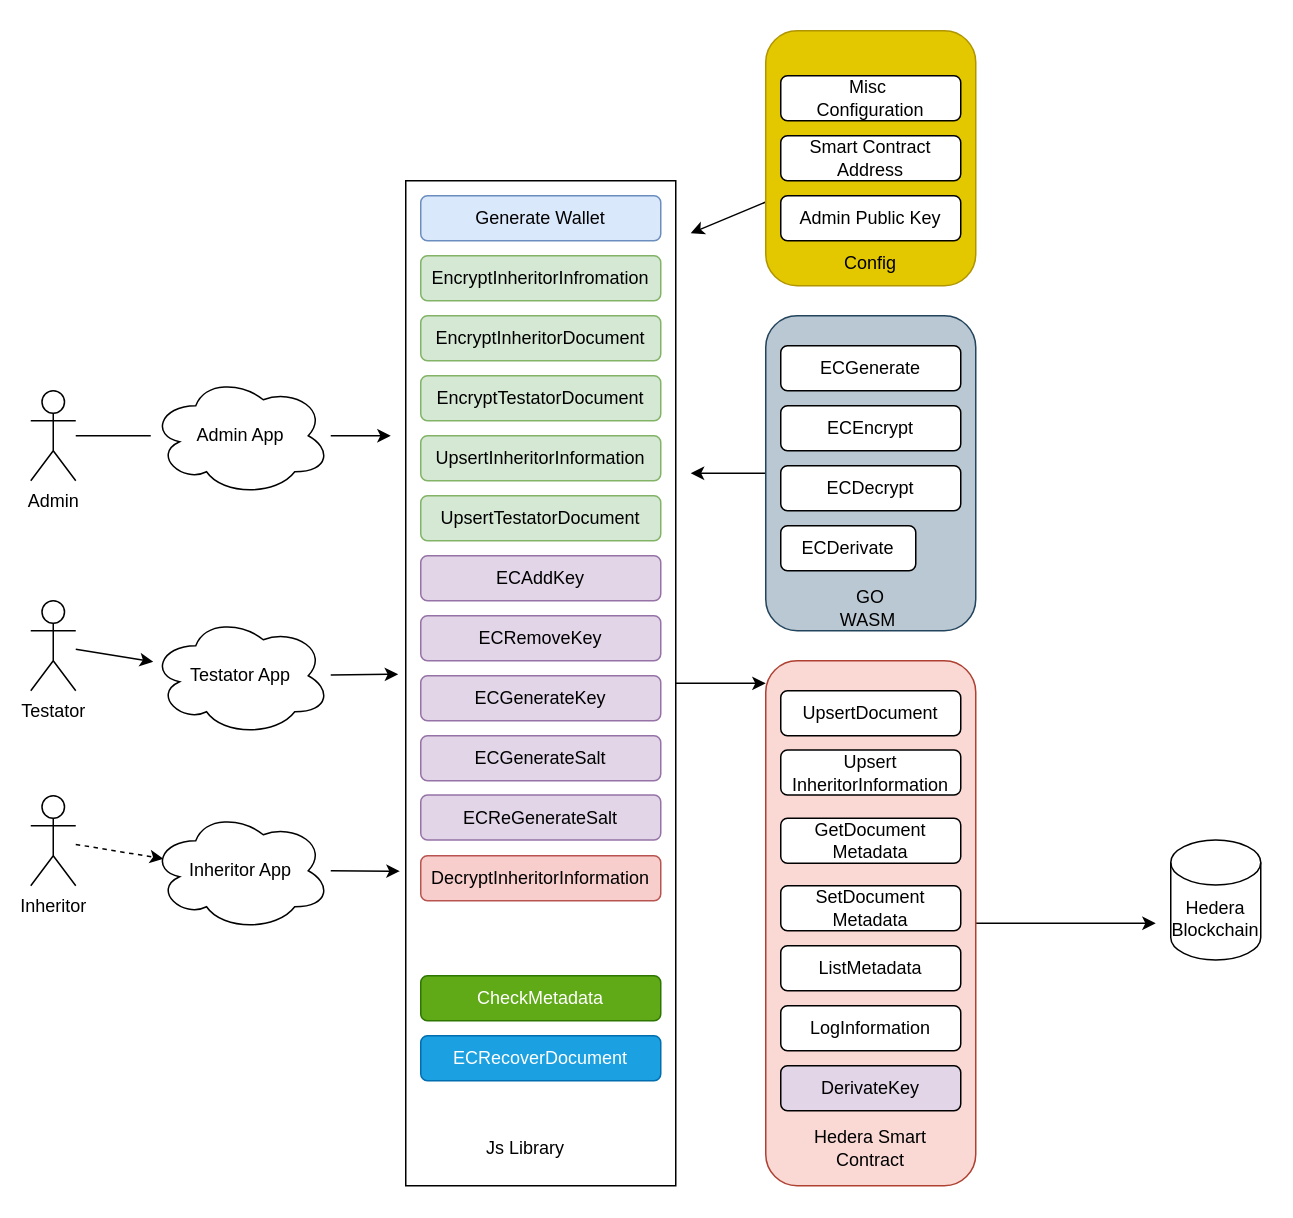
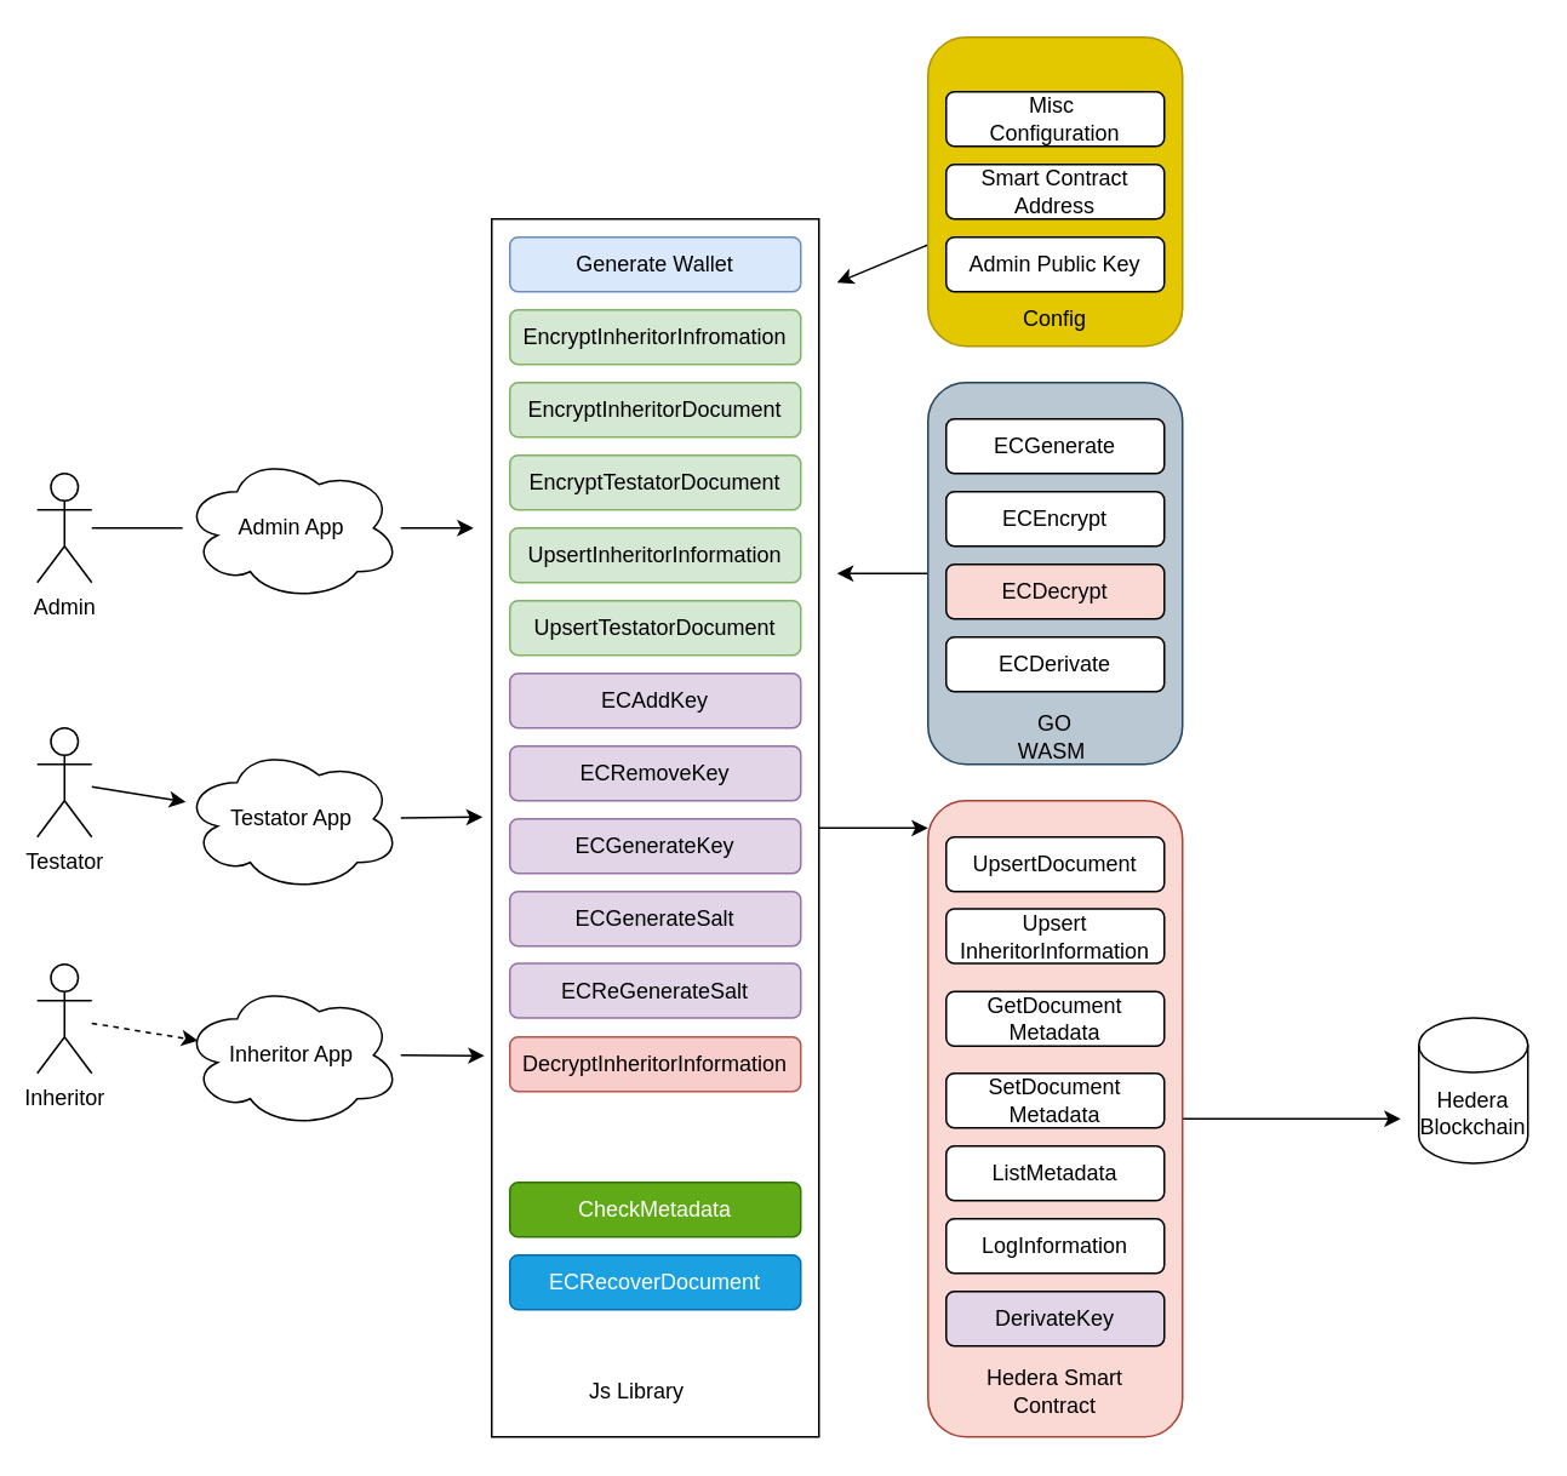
  <mxCell id="0" />
  <mxCell id="1" parent="0" />
  <mxCell id="2" style="edgeStyle=none;html=1;entryX=0;entryY=0.043;entryDx=0;entryDy=0;entryPerimeter=0;" parent="1" source="3" target="31" edge="1"><mxGeometry relative="1" as="geometry" /></mxCell>
  <mxCell id="3" value="" style="rounded=0;whiteSpace=wrap;html=1;" parent="1" vertex="1"><mxGeometry x="270" y="120" width="180" height="670" as="geometry" /></mxCell>
  <mxCell id="4" value="Generate Wallet" style="rounded=1;whiteSpace=wrap;html=1;fillColor=#dae8fc;strokeColor=#6c8ebf;" parent="1" vertex="1"><mxGeometry x="280" y="130" width="160" height="30" as="geometry" /></mxCell>
  <mxCell id="5" value="EncryptInheritorInfromation" style="rounded=1;whiteSpace=wrap;html=1;fillColor=#d5e8d4;strokeColor=#82b366;" parent="1" vertex="1"><mxGeometry x="280" y="170" width="160" height="30" as="geometry" /></mxCell>
  <mxCell id="6" value="EncryptInheritorDocument" style="rounded=1;whiteSpace=wrap;html=1;fillColor=#d5e8d4;strokeColor=#82b366;" parent="1" vertex="1"><mxGeometry x="280" y="210" width="160" height="30" as="geometry" /></mxCell>
  <mxCell id="7" value="EncryptTestatorDocument" style="rounded=1;whiteSpace=wrap;html=1;fillColor=#d5e8d4;strokeColor=#82b366;" parent="1" vertex="1"><mxGeometry x="280" y="250" width="160" height="30" as="geometry" /></mxCell>
  <mxCell id="8" value="UpsertInheritorInformation" style="rounded=1;whiteSpace=wrap;html=1;fillColor=#d5e8d4;strokeColor=#82b366;" parent="1" vertex="1"><mxGeometry x="280" y="290" width="160" height="30" as="geometry" /></mxCell>
  <mxCell id="9" value="UpsertTestatorDocument" style="rounded=1;whiteSpace=wrap;html=1;fillColor=#d5e8d4;strokeColor=#82b366;" parent="1" vertex="1"><mxGeometry x="280" y="330" width="160" height="30" as="geometry" /></mxCell>
  <mxCell id="10" value="ECAddKey" style="rounded=1;whiteSpace=wrap;html=1;fillColor=#e1d5e7;strokeColor=#9673a6;" parent="1" vertex="1"><mxGeometry x="280" y="370" width="160" height="30" as="geometry" /></mxCell>
  <mxCell id="11" value="ECRemoveKey" style="rounded=1;whiteSpace=wrap;html=1;fillColor=#e1d5e7;strokeColor=#9673a6;" parent="1" vertex="1"><mxGeometry x="280" y="410" width="160" height="30" as="geometry" /></mxCell>
  <mxCell id="12" value="ECGenerateKey" style="rounded=1;whiteSpace=wrap;html=1;fillColor=#e1d5e7;strokeColor=#9673a6;" parent="1" vertex="1"><mxGeometry x="280" y="450" width="160" height="30" as="geometry" /></mxCell>
  <mxCell id="13" value="ECGenerateSalt" style="rounded=1;whiteSpace=wrap;html=1;fillColor=#e1d5e7;strokeColor=#9673a6;" parent="1" vertex="1"><mxGeometry x="280" y="490" width="160" height="30" as="geometry" /></mxCell>
  <mxCell id="14" value="ECReGenerateSalt" style="rounded=1;whiteSpace=wrap;html=1;fillColor=#e1d5e7;strokeColor=#9673a6;" parent="1" vertex="1"><mxGeometry x="280" y="529.5" width="160" height="30" as="geometry" /></mxCell>
  <mxCell id="15" value="DecryptInheritorInformation" style="rounded=1;whiteSpace=wrap;html=1;fillColor=#f8cecc;strokeColor=#b85450;" parent="1" vertex="1"><mxGeometry x="280" y="570" width="160" height="30" as="geometry" /></mxCell>
  <mxCell id="16" value="CheckMetadata" style="rounded=1;whiteSpace=wrap;html=1;fillColor=#60a917;fontColor=#ffffff;strokeColor=#2D7600;" parent="1" vertex="1"><mxGeometry x="280" y="650" width="160" height="30" as="geometry" /></mxCell>
  <mxCell id="17" value="ECRecoverDocument" style="rounded=1;whiteSpace=wrap;html=1;fillColor=#1ba1e2;fontColor=#ffffff;strokeColor=#006EAF;" parent="1" vertex="1"><mxGeometry x="280" y="690" width="160" height="30" as="geometry" /></mxCell>
  <mxCell id="18" style="edgeStyle=none;html=1;" parent="1" source="19" edge="1"><mxGeometry relative="1" as="geometry"><mxPoint x="460" y="155" as="targetPoint" /></mxGeometry></mxCell>
  <mxCell id="19" value="" style="rounded=1;whiteSpace=wrap;html=1;fillColor=#e3c800;fontColor=#000000;strokeColor=#B09500;" parent="1" vertex="1"><mxGeometry x="510" y="20" width="140" height="170" as="geometry" /></mxCell>
  <mxCell id="20" value="Admin Public Key" style="rounded=1;whiteSpace=wrap;html=1;" parent="1" vertex="1"><mxGeometry x="520" y="130" width="120" height="30" as="geometry" /></mxCell>
  <mxCell id="21" value="Config" style="text;html=1;strokeColor=none;fillColor=none;align=center;verticalAlign=middle;whiteSpace=wrap;rounded=0;" parent="1" vertex="1"><mxGeometry x="550" y="160" width="60" height="30" as="geometry" /></mxCell>
  <mxCell id="22" value="Js Library" style="text;html=1;strokeColor=none;fillColor=none;align=center;verticalAlign=middle;whiteSpace=wrap;rounded=0;" parent="1" vertex="1"><mxGeometry x="320" y="750" width="60" height="30" as="geometry" /></mxCell>
  <mxCell id="23" style="edgeStyle=none;html=1;" parent="1" source="24" edge="1"><mxGeometry relative="1" as="geometry"><mxPoint x="460" y="315" as="targetPoint" /></mxGeometry></mxCell>
  <mxCell id="24" value="" style="rounded=1;whiteSpace=wrap;html=1;fillColor=#bac8d3;strokeColor=#23445d;" parent="1" vertex="1"><mxGeometry x="510" y="210" width="140" height="210" as="geometry" /></mxCell>
  <mxCell id="25" value="ECGenerate" style="rounded=1;whiteSpace=wrap;html=1;" parent="1" vertex="1"><mxGeometry x="520" y="230" width="120" height="30" as="geometry" /></mxCell>
  <mxCell id="26" value="ECEncrypt" style="rounded=1;whiteSpace=wrap;html=1;" parent="1" vertex="1"><mxGeometry x="520" y="270" width="120" height="30" as="geometry" /></mxCell>
- <mxCell id="27" value="ECDecrypt" style="rounded=1;whiteSpace=wrap;html=1;" parent="1" vertex="1"><mxGeometry x="520" y="310" width="120" height="30" as="geometry" /></mxCell>
- <mxCell id="28" value="ECDerivate" style="rounded=1;whiteSpace=wrap;html=1;" parent="1" vertex="1"><mxGeometry x="520" y="350" width="90" height="30" as="geometry" /></mxCell>
+ <mxCell id="27" value="ECDecrypt" style="rounded=1;whiteSpace=wrap;html=1;fillColor=#fad9d5;" parent="1" vertex="1"><mxGeometry x="520" y="310" width="120" height="30" as="geometry" /></mxCell>
+ <mxCell id="28" value="ECDerivate" style="rounded=1;whiteSpace=wrap;html=1;" parent="1" vertex="1"><mxGeometry x="520" y="350" width="120" height="30" as="geometry" /></mxCell>
  <mxCell id="29" value="GO WASM&amp;nbsp;" style="text;html=1;strokeColor=none;fillColor=none;align=center;verticalAlign=middle;whiteSpace=wrap;rounded=0;" parent="1" vertex="1"><mxGeometry x="550" y="390" width="60" height="30" as="geometry" /></mxCell>
  <mxCell id="30" style="edgeStyle=none;html=1;" parent="1" source="31" edge="1"><mxGeometry relative="1" as="geometry"><mxPoint x="770" y="615" as="targetPoint" /></mxGeometry></mxCell>
  <mxCell id="31" value="" style="rounded=1;whiteSpace=wrap;html=1;fillColor=#fad9d5;strokeColor=#ae4132;" parent="1" vertex="1"><mxGeometry x="510" y="440" width="140" height="350" as="geometry" /></mxCell>
  <mxCell id="32" value="UpsertDocument" style="rounded=1;whiteSpace=wrap;html=1;" parent="1" vertex="1"><mxGeometry x="520" y="460" width="120" height="30" as="geometry" /></mxCell>
  <mxCell id="33" value="Upsert&lt;br&gt;InheritorInformation" style="rounded=1;whiteSpace=wrap;html=1;" parent="1" vertex="1"><mxGeometry x="520" y="499.5" width="120" height="30" as="geometry" /></mxCell>
  <mxCell id="34" value="GetDocument&lt;br&gt;Metadata" style="rounded=1;whiteSpace=wrap;html=1;" parent="1" vertex="1"><mxGeometry x="520" y="545" width="120" height="30" as="geometry" /></mxCell>
  <mxCell id="35" value="SetDocument&lt;br&gt;Metadata" style="rounded=1;whiteSpace=wrap;html=1;" parent="1" vertex="1"><mxGeometry x="520" y="590" width="120" height="30" as="geometry" /></mxCell>
  <mxCell id="36" value="ListMetadata" style="rounded=1;whiteSpace=wrap;html=1;" parent="1" vertex="1"><mxGeometry x="520" y="630" width="120" height="30" as="geometry" /></mxCell>
  <mxCell id="37" value="LogInformation" style="rounded=1;whiteSpace=wrap;html=1;" parent="1" vertex="1"><mxGeometry x="520" y="670" width="120" height="30" as="geometry" /></mxCell>
  <mxCell id="38" value="DerivateKey" style="rounded=1;whiteSpace=wrap;html=1;fillColor=#e1d5e7;" parent="1" vertex="1"><mxGeometry x="520" y="710" width="120" height="30" as="geometry" /></mxCell>
  <mxCell id="39" value="Hedera Smart Contract" style="text;html=1;strokeColor=none;fillColor=none;align=center;verticalAlign=middle;whiteSpace=wrap;rounded=0;" parent="1" vertex="1"><mxGeometry x="540" y="750" width="80" height="30" as="geometry" /></mxCell>
  <mxCell id="40" value="Hedera Blockchain" style="shape=cylinder3;whiteSpace=wrap;html=1;boundedLbl=1;backgroundOutline=1;size=15;" parent="1" vertex="1"><mxGeometry x="780" y="559.5" width="60" height="80" as="geometry" /></mxCell>
  <mxCell id="41" style="edgeStyle=none;html=1;endArrow=none;" parent="1" source="42" target="48" edge="1"><mxGeometry relative="1" as="geometry" /></mxCell>
  <mxCell id="42" value="Admin" style="shape=umlActor;verticalLabelPosition=bottom;verticalAlign=top;html=1;outlineConnect=0;" parent="1" vertex="1"><mxGeometry x="20" y="260" width="30" height="60" as="geometry" /></mxCell>
  <mxCell id="43" style="edgeStyle=none;html=1;" parent="1" source="44" target="50" edge="1"><mxGeometry relative="1" as="geometry" /></mxCell>
  <mxCell id="44" value="Testator" style="shape=umlActor;verticalLabelPosition=bottom;verticalAlign=top;html=1;outlineConnect=0;" parent="1" vertex="1"><mxGeometry x="20" y="400" width="30" height="60" as="geometry" /></mxCell>
  <mxCell id="45" style="edgeStyle=none;html=1;entryX=0.07;entryY=0.4;entryDx=0;entryDy=0;entryPerimeter=0;dashed=1;" parent="1" source="46" target="52" edge="1"><mxGeometry relative="1" as="geometry" /></mxCell>
  <mxCell id="46" value="Inheritor" style="shape=umlActor;verticalLabelPosition=bottom;verticalAlign=top;html=1;outlineConnect=0;" parent="1" vertex="1"><mxGeometry x="20" y="530" width="30" height="60" as="geometry" /></mxCell>
  <mxCell id="47" style="edgeStyle=none;html=1;" parent="1" source="48" edge="1"><mxGeometry relative="1" as="geometry"><mxPoint x="260" y="290" as="targetPoint" /></mxGeometry></mxCell>
  <mxCell id="48" value="Admin App" style="ellipse;shape=cloud;whiteSpace=wrap;html=1;" parent="1" vertex="1"><mxGeometry x="100" y="250" width="120" height="80" as="geometry" /></mxCell>
  <mxCell id="49" style="edgeStyle=none;html=1;entryX=-0.028;entryY=0.491;entryDx=0;entryDy=0;entryPerimeter=0;" parent="1" source="50" target="3" edge="1"><mxGeometry relative="1" as="geometry" /></mxCell>
  <mxCell id="50" value="Testator App" style="ellipse;shape=cloud;whiteSpace=wrap;html=1;" parent="1" vertex="1"><mxGeometry x="100" y="410" width="120" height="80" as="geometry" /></mxCell>
  <mxCell id="51" style="edgeStyle=none;html=1;entryX=-0.022;entryY=0.687;entryDx=0;entryDy=0;entryPerimeter=0;" parent="1" source="52" target="3" edge="1"><mxGeometry relative="1" as="geometry" /></mxCell>
  <mxCell id="52" value="Inheritor App" style="ellipse;shape=cloud;whiteSpace=wrap;html=1;" parent="1" vertex="1"><mxGeometry x="100" y="540" width="120" height="80" as="geometry" /></mxCell>
  <mxCell id="53" value="Smart Contract Address" style="rounded=1;whiteSpace=wrap;html=1;" parent="1" vertex="1"><mxGeometry x="520" y="90" width="120" height="30" as="geometry" /></mxCell>
  <mxCell id="54" value="Misc&amp;nbsp;&lt;br&gt;Configuration" style="rounded=1;whiteSpace=wrap;html=1;" parent="1" vertex="1"><mxGeometry x="520" y="50" width="120" height="30" as="geometry" /></mxCell>
